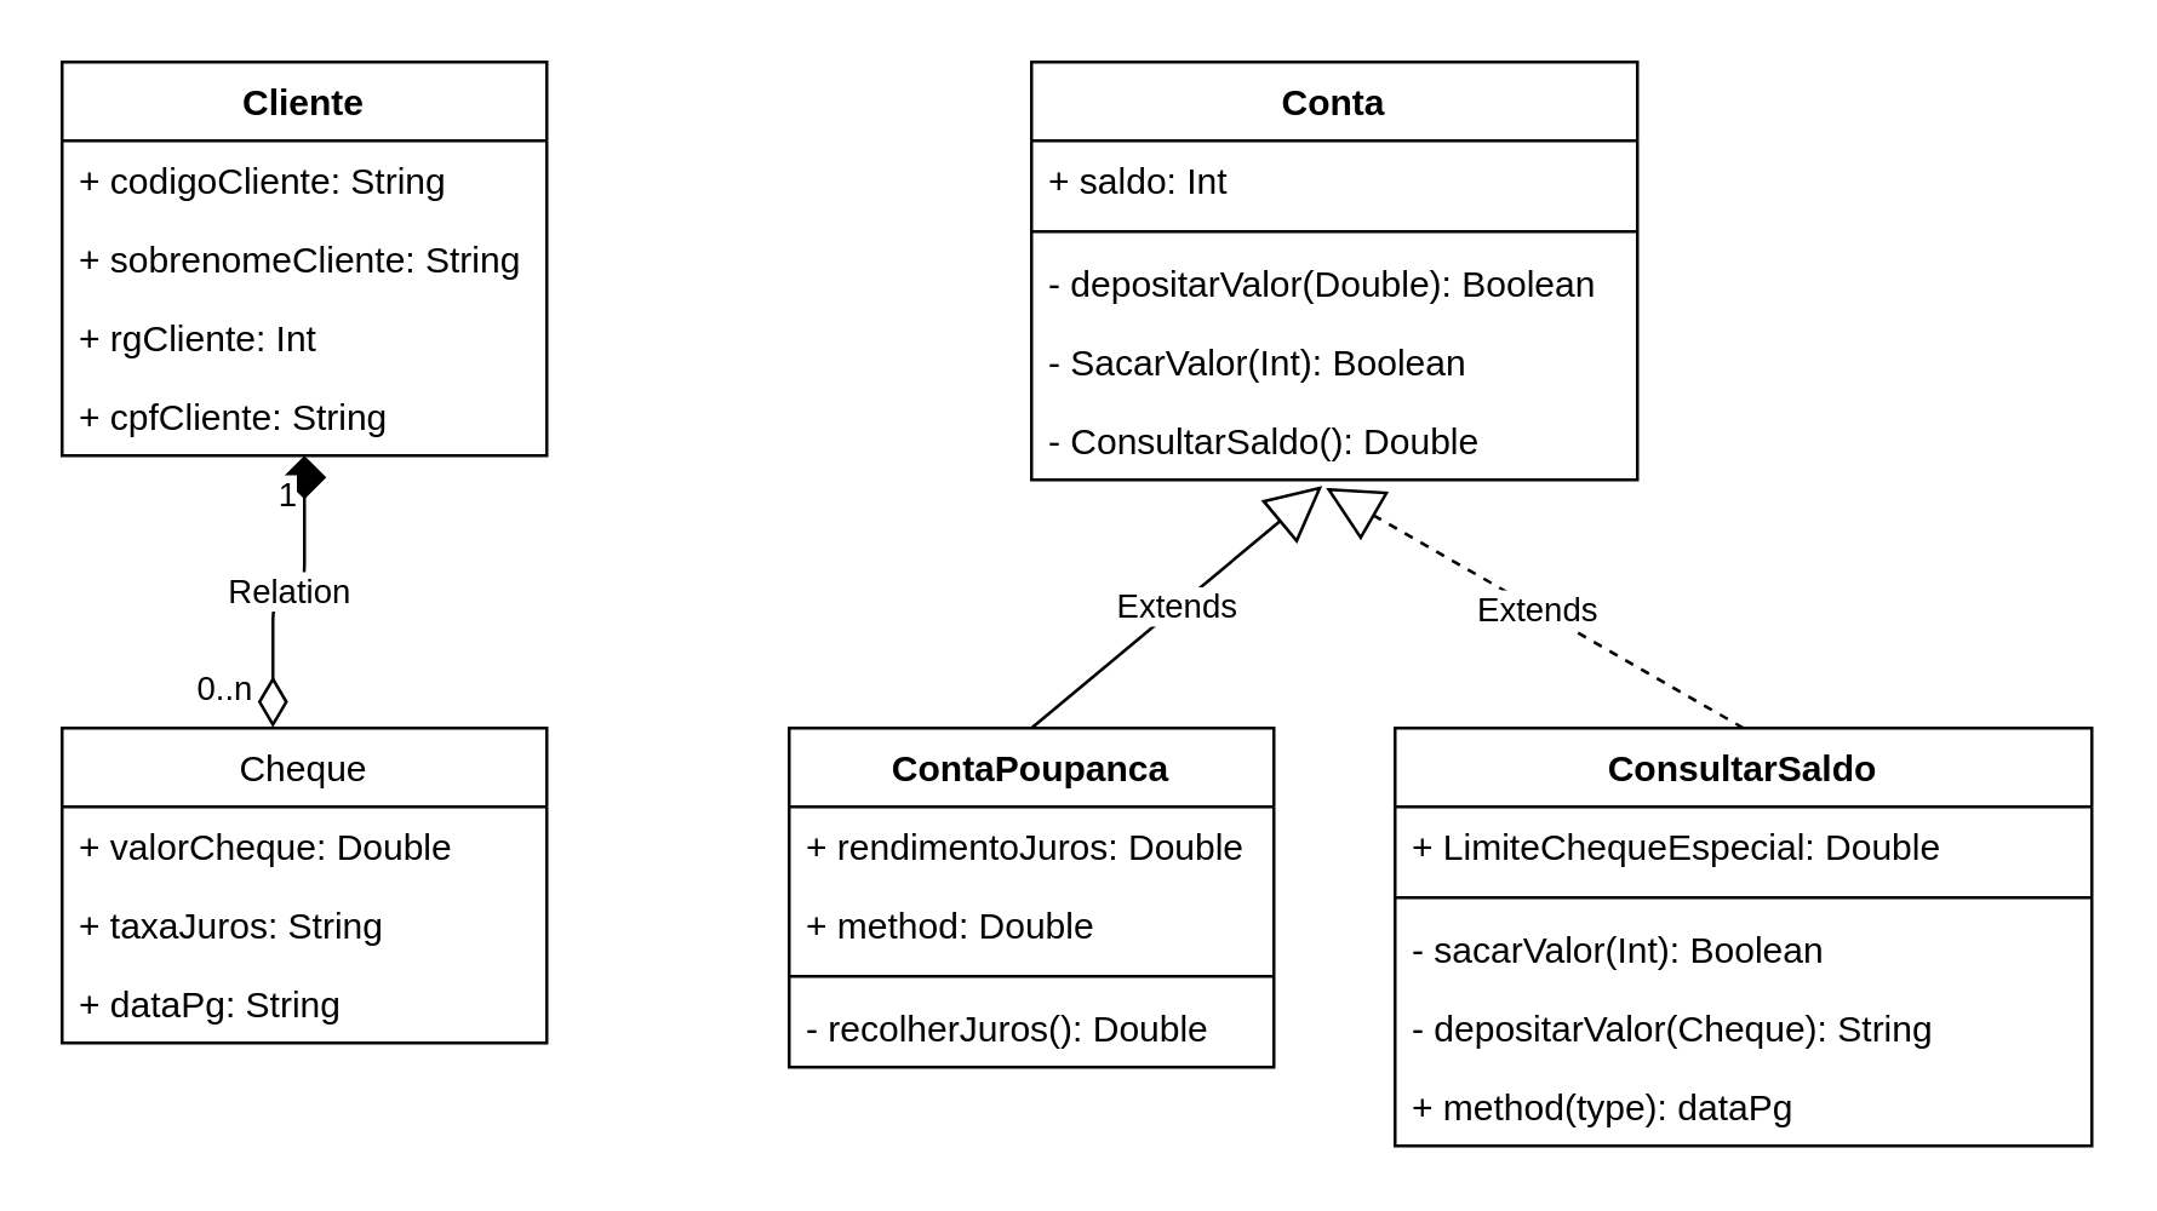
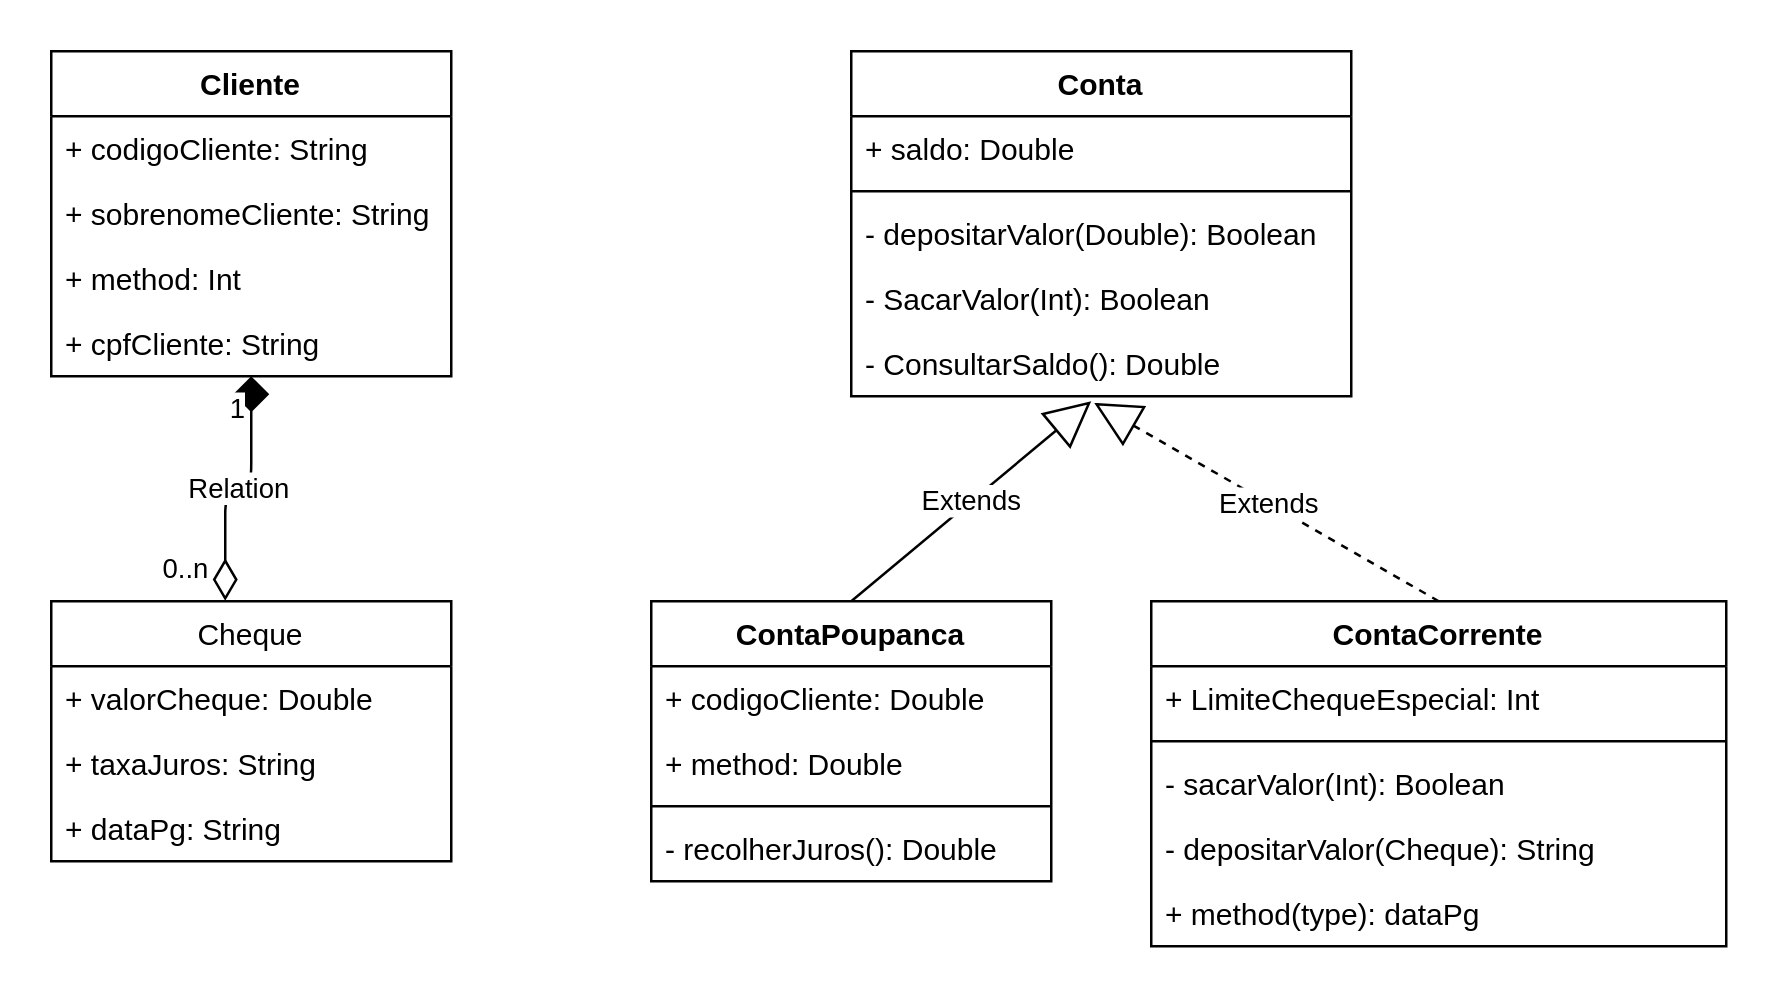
  <mxCell id="0" />
  <mxCell id="1" parent="0" />
  <mxCell id="2" value="Extends" style="endArrow=block;endSize=16;endFill=0;html=1;exitX=0.5;exitY=0;exitDx=0;exitDy=0;" edge="1" parent="1" source="10"><mxGeometry width="160" relative="1" as="geometry"><mxPoint x="220" y="130" as="sourcePoint" /><mxPoint x="436" y="160" as="targetPoint" /></mxGeometry></mxCell>
  <mxCell id="3" value="Extends" style="endArrow=block;endSize=16;endFill=0;html=1;exitX=0.5;exitY=0;exitDx=0;exitDy=0;entryX=0.486;entryY=1.103;entryDx=0;entryDy=0;entryPerimeter=0;dashed=1;" edge="1" parent="1" source="15" target="9"><mxGeometry width="160" relative="1" as="geometry"><mxPoint x="300" y="210" as="sourcePoint" /><mxPoint x="450" y="190" as="targetPoint" /></mxGeometry></mxCell>
  <mxCell id="4" value="Conta" style="swimlane;fontStyle=1;align=center;verticalAlign=top;childLayout=stackLayout;horizontal=1;startSize=26;horizontalStack=0;resizeParent=1;resizeParentMax=0;resizeLast=0;collapsible=1;marginBottom=0;" vertex="1" parent="1"><mxGeometry x="340" y="20" width="200" height="138" as="geometry" /></mxCell>
- <mxCell id="5" value="+ saldo: Int" style="text;strokeColor=none;fillColor=none;align=left;verticalAlign=top;spacingLeft=4;spacingRight=4;overflow=hidden;rotatable=0;points=[[0,0.5],[1,0.5]];portConstraint=eastwest;" vertex="1" parent="4"><mxGeometry y="26" width="200" height="26" as="geometry" /></mxCell>
+ <mxCell id="5" value="+ saldo: Double" style="text;strokeColor=none;fillColor=none;align=left;verticalAlign=top;spacingLeft=4;spacingRight=4;overflow=hidden;rotatable=0;points=[[0,0.5],[1,0.5]];portConstraint=eastwest;" vertex="1" parent="4"><mxGeometry y="26" width="200" height="26" as="geometry" /></mxCell>
  <mxCell id="6" value="" style="line;strokeWidth=1;fillColor=none;align=left;verticalAlign=middle;spacingTop=-1;spacingLeft=3;spacingRight=3;rotatable=0;labelPosition=right;points=[];portConstraint=eastwest;" vertex="1" parent="4"><mxGeometry y="52" width="200" height="8" as="geometry" /></mxCell>
  <mxCell id="7" value="- depositarValor(Double): Boolean" style="text;strokeColor=none;fillColor=none;align=left;verticalAlign=top;spacingLeft=4;spacingRight=4;overflow=hidden;rotatable=0;points=[[0,0.5],[1,0.5]];portConstraint=eastwest;" vertex="1" parent="4"><mxGeometry y="60" width="200" height="26" as="geometry" /></mxCell>
  <mxCell id="8" value="- SacarValor(Int): Boolean" style="text;strokeColor=none;fillColor=none;align=left;verticalAlign=top;spacingLeft=4;spacingRight=4;overflow=hidden;rotatable=0;points=[[0,0.5],[1,0.5]];portConstraint=eastwest;" vertex="1" parent="4"><mxGeometry y="86" width="200" height="26" as="geometry" /></mxCell>
  <mxCell id="9" value="- ConsultarSaldo(): Double" style="text;strokeColor=none;fillColor=none;align=left;verticalAlign=top;spacingLeft=4;spacingRight=4;overflow=hidden;rotatable=0;points=[[0,0.5],[1,0.5]];portConstraint=eastwest;" vertex="1" parent="4"><mxGeometry y="112" width="200" height="26" as="geometry" /></mxCell>
  <mxCell id="10" value="ContaPoupanca" style="swimlane;fontStyle=1;align=center;verticalAlign=top;childLayout=stackLayout;horizontal=1;startSize=26;horizontalStack=0;resizeParent=1;resizeParentMax=0;resizeLast=0;collapsible=1;marginBottom=0;" vertex="1" parent="1"><mxGeometry x="260" y="240" width="160" height="112" as="geometry" /></mxCell>
- <mxCell id="11" value="+ rendimentoJuros: Double" style="text;strokeColor=none;fillColor=none;align=left;verticalAlign=top;spacingLeft=4;spacingRight=4;overflow=hidden;rotatable=0;points=[[0,0.5],[1,0.5]];portConstraint=eastwest;" vertex="1" parent="10"><mxGeometry y="26" width="160" height="26" as="geometry" /></mxCell>
+ <mxCell id="11" value="+ codigoCliente: Double" style="text;strokeColor=none;fillColor=none;align=left;verticalAlign=top;spacingLeft=4;spacingRight=4;overflow=hidden;rotatable=0;points=[[0,0.5],[1,0.5]];portConstraint=eastwest;" vertex="1" parent="10"><mxGeometry y="26" width="160" height="26" as="geometry" /></mxCell>
  <mxCell id="12" value="+ method: Double" style="text;strokeColor=none;fillColor=none;align=left;verticalAlign=top;spacingLeft=4;spacingRight=4;overflow=hidden;rotatable=0;points=[[0,0.5],[1,0.5]];portConstraint=eastwest;" vertex="1" parent="10"><mxGeometry y="52" width="160" height="26" as="geometry" /></mxCell>
  <mxCell id="13" value="" style="line;strokeWidth=1;fillColor=none;align=left;verticalAlign=middle;spacingTop=-1;spacingLeft=3;spacingRight=3;rotatable=0;labelPosition=right;points=[];portConstraint=eastwest;" vertex="1" parent="10"><mxGeometry y="78" width="160" height="8" as="geometry" /></mxCell>
  <mxCell id="14" value="- recolherJuros(): Double" style="text;strokeColor=none;fillColor=none;align=left;verticalAlign=top;spacingLeft=4;spacingRight=4;overflow=hidden;rotatable=0;points=[[0,0.5],[1,0.5]];portConstraint=eastwest;" vertex="1" parent="10"><mxGeometry y="86" width="160" height="26" as="geometry" /></mxCell>
- <mxCell id="15" value="ConsultarSaldo" style="swimlane;fontStyle=1;align=center;verticalAlign=top;childLayout=stackLayout;horizontal=1;startSize=26;horizontalStack=0;resizeParent=1;resizeParentMax=0;resizeLast=0;collapsible=1;marginBottom=0;" vertex="1" parent="1"><mxGeometry x="460" y="240" width="230" height="138" as="geometry" /></mxCell>
- <mxCell id="16" value="+ LimiteChequeEspecial: Double" style="text;strokeColor=none;fillColor=none;align=left;verticalAlign=top;spacingLeft=4;spacingRight=4;overflow=hidden;rotatable=0;points=[[0,0.5],[1,0.5]];portConstraint=eastwest;" vertex="1" parent="15"><mxGeometry y="26" width="230" height="26" as="geometry" /></mxCell>
+ <mxCell id="15" value="ContaCorrente" style="swimlane;fontStyle=1;align=center;verticalAlign=top;childLayout=stackLayout;horizontal=1;startSize=26;horizontalStack=0;resizeParent=1;resizeParentMax=0;resizeLast=0;collapsible=1;marginBottom=0;" vertex="1" parent="1"><mxGeometry x="460" y="240" width="230" height="138" as="geometry" /></mxCell>
+ <mxCell id="16" value="+ LimiteChequeEspecial: Int" style="text;strokeColor=none;fillColor=none;align=left;verticalAlign=top;spacingLeft=4;spacingRight=4;overflow=hidden;rotatable=0;points=[[0,0.5],[1,0.5]];portConstraint=eastwest;" vertex="1" parent="15"><mxGeometry y="26" width="230" height="26" as="geometry" /></mxCell>
  <mxCell id="17" value="" style="line;strokeWidth=1;fillColor=none;align=left;verticalAlign=middle;spacingTop=-1;spacingLeft=3;spacingRight=3;rotatable=0;labelPosition=right;points=[];portConstraint=eastwest;" vertex="1" parent="15"><mxGeometry y="52" width="230" height="8" as="geometry" /></mxCell>
  <mxCell id="18" value="- sacarValor(Int): Boolean" style="text;strokeColor=none;fillColor=none;align=left;verticalAlign=top;spacingLeft=4;spacingRight=4;overflow=hidden;rotatable=0;points=[[0,0.5],[1,0.5]];portConstraint=eastwest;" vertex="1" parent="15"><mxGeometry y="60" width="230" height="26" as="geometry" /></mxCell>
  <mxCell id="19" value="- depositarValor(Cheque): String" style="text;strokeColor=none;fillColor=none;align=left;verticalAlign=top;spacingLeft=4;spacingRight=4;overflow=hidden;rotatable=0;points=[[0,0.5],[1,0.5]];portConstraint=eastwest;" vertex="1" parent="15"><mxGeometry y="86" width="230" height="26" as="geometry" /></mxCell>
  <mxCell id="20" value="+ method(type): dataPg" style="text;strokeColor=none;fillColor=none;align=left;verticalAlign=top;spacingLeft=4;spacingRight=4;overflow=hidden;rotatable=0;points=[[0,0.5],[1,0.5]];portConstraint=eastwest;" vertex="1" parent="15"><mxGeometry y="112" width="230" height="26" as="geometry" /></mxCell>
  <mxCell id="21" value="Cheque" style="swimlane;fontStyle=0;childLayout=stackLayout;horizontal=1;startSize=26;fillColor=none;horizontalStack=0;resizeParent=1;resizeParentMax=0;resizeLast=0;collapsible=1;marginBottom=0;" vertex="1" parent="1"><mxGeometry x="20" y="240" width="160" height="104" as="geometry" /></mxCell>
  <mxCell id="22" value="+ valorCheque: Double" style="text;strokeColor=none;fillColor=none;align=left;verticalAlign=top;spacingLeft=4;spacingRight=4;overflow=hidden;rotatable=0;points=[[0,0.5],[1,0.5]];portConstraint=eastwest;" vertex="1" parent="21"><mxGeometry y="26" width="160" height="26" as="geometry" /></mxCell>
  <mxCell id="23" value="+ taxaJuros: String" style="text;strokeColor=none;fillColor=none;align=left;verticalAlign=top;spacingLeft=4;spacingRight=4;overflow=hidden;rotatable=0;points=[[0,0.5],[1,0.5]];portConstraint=eastwest;" vertex="1" parent="21"><mxGeometry y="52" width="160" height="26" as="geometry" /></mxCell>
  <mxCell id="24" value="+ dataPg: String" style="text;strokeColor=none;fillColor=none;align=left;verticalAlign=top;spacingLeft=4;spacingRight=4;overflow=hidden;rotatable=0;points=[[0,0.5],[1,0.5]];portConstraint=eastwest;" vertex="1" parent="21"><mxGeometry y="78" width="160" height="26" as="geometry" /></mxCell>
  <mxCell id="25" value="Cliente" style="swimlane;fontStyle=1;align=center;verticalAlign=top;childLayout=stackLayout;horizontal=1;startSize=26;horizontalStack=0;resizeParent=1;resizeParentMax=0;resizeLast=0;collapsible=1;marginBottom=0;" vertex="1" parent="1"><mxGeometry x="20" y="20" width="160" height="130" as="geometry" /></mxCell>
  <mxCell id="26" value="+ codigoCliente: String" style="text;strokeColor=none;fillColor=none;align=left;verticalAlign=top;spacingLeft=4;spacingRight=4;overflow=hidden;rotatable=0;points=[[0,0.5],[1,0.5]];portConstraint=eastwest;" vertex="1" parent="25"><mxGeometry y="26" width="160" height="26" as="geometry" /></mxCell>
  <mxCell id="27" value="+ sobrenomeCliente: String" style="text;strokeColor=none;fillColor=none;align=left;verticalAlign=top;spacingLeft=4;spacingRight=4;overflow=hidden;rotatable=0;points=[[0,0.5],[1,0.5]];portConstraint=eastwest;" vertex="1" parent="25"><mxGeometry y="52" width="160" height="26" as="geometry" /></mxCell>
- <mxCell id="28" value="+ rgCliente: Int" style="text;strokeColor=none;fillColor=none;align=left;verticalAlign=top;spacingLeft=4;spacingRight=4;overflow=hidden;rotatable=0;points=[[0,0.5],[1,0.5]];portConstraint=eastwest;" vertex="1" parent="25"><mxGeometry y="78" width="160" height="26" as="geometry" /></mxCell>
+ <mxCell id="28" value="+ method: Int" style="text;strokeColor=none;fillColor=none;align=left;verticalAlign=top;spacingLeft=4;spacingRight=4;overflow=hidden;rotatable=0;points=[[0,0.5],[1,0.5]];portConstraint=eastwest;" vertex="1" parent="25"><mxGeometry y="78" width="160" height="26" as="geometry" /></mxCell>
  <mxCell id="29" value="+ cpfCliente: String" style="text;strokeColor=none;fillColor=none;align=left;verticalAlign=top;spacingLeft=4;spacingRight=4;overflow=hidden;rotatable=0;points=[[0,0.5],[1,0.5]];portConstraint=eastwest;" vertex="1" parent="25"><mxGeometry y="104" width="160" height="26" as="geometry" /></mxCell>
  <mxCell id="30" value="Relation" style="endArrow=diamond;html=1;endSize=12;startArrow=diamondThin;startSize=14;startFill=0;edgeStyle=orthogonalEdgeStyle;exitX=0.435;exitY=-0.002;exitDx=0;exitDy=0;exitPerimeter=0;entryX=0.5;entryY=1;entryDx=0;entryDy=0;entryPerimeter=0;" edge="1" parent="1" source="21" target="29"><mxGeometry relative="1" as="geometry"><mxPoint x="300" y="210" as="sourcePoint" /><mxPoint x="460" y="210" as="targetPoint" /></mxGeometry></mxCell>
  <mxCell id="31" value="0..n" style="edgeLabel;resizable=0;html=1;align=left;verticalAlign=top;" connectable="0" vertex="1" parent="30"><mxGeometry x="-1" relative="1" as="geometry"><mxPoint x="-26.6" y="-25.79" as="offset" /></mxGeometry></mxCell>
  <mxCell id="32" value="1" style="edgeLabel;resizable=0;html=1;align=right;verticalAlign=top;" connectable="0" vertex="1" parent="30"><mxGeometry x="1" relative="1" as="geometry"><mxPoint x="-2" as="offset" /></mxGeometry></mxCell>
